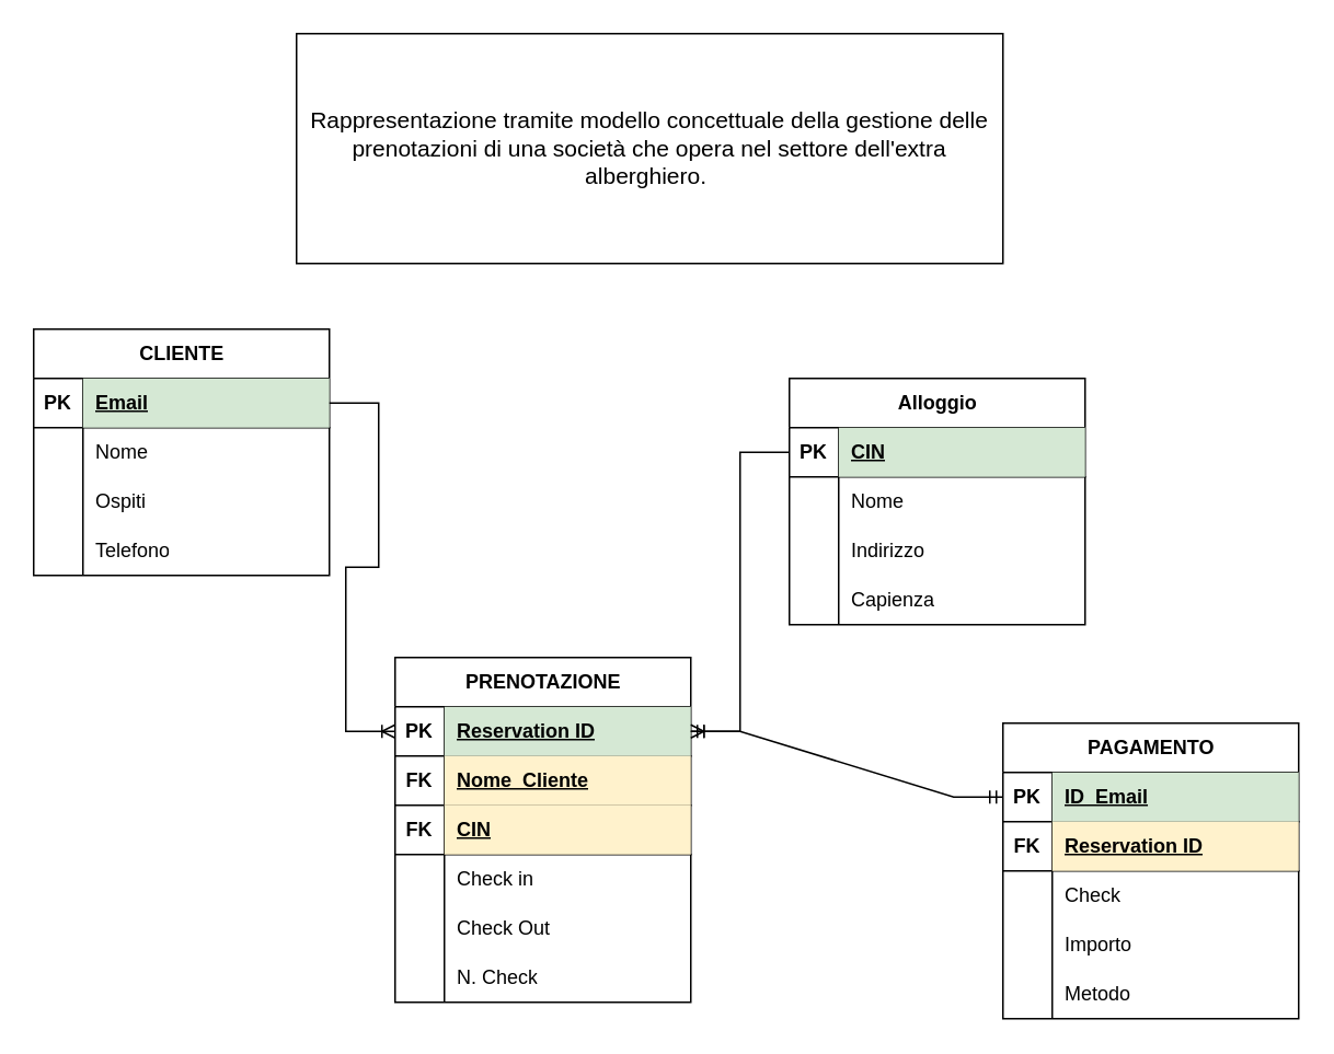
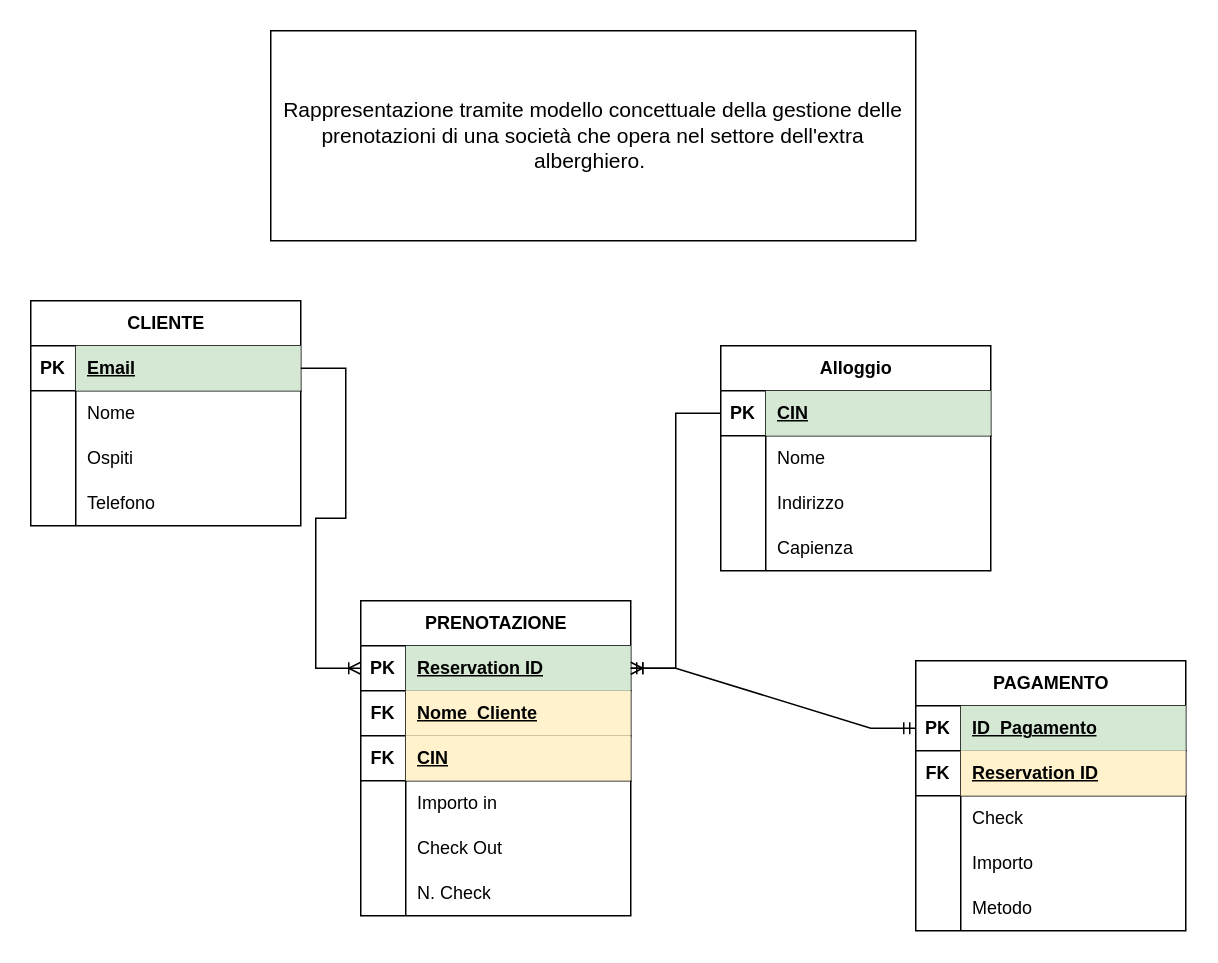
  <mxCell id="0" />
  <mxCell id="1" parent="0" />
  <mxCell id="2" value="Alloggio" style="shape=table;startSize=30;container=1;collapsible=1;childLayout=tableLayout;fixedRows=1;rowLines=0;fontStyle=1;align=center;resizeLast=1;html=1;" vertex="1" parent="1"><mxGeometry x="480" y="230" width="180" height="150" as="geometry" /></mxCell>
  <mxCell id="3" value="" style="shape=tableRow;horizontal=0;startSize=0;swimlaneHead=0;swimlaneBody=0;fillColor=none;collapsible=0;dropTarget=0;points=[[0,0.5],[1,0.5]];portConstraint=eastwest;top=0;left=0;right=0;bottom=1;" vertex="1" parent="2"><mxGeometry y="30" width="180" height="30" as="geometry" /></mxCell>
  <mxCell id="4" value="PK" style="shape=partialRectangle;connectable=0;fillColor=none;top=0;left=0;bottom=0;right=0;fontStyle=1;overflow=hidden;whiteSpace=wrap;html=1;" vertex="1" parent="3"><mxGeometry width="30" height="30" as="geometry"><mxRectangle width="30" height="30" as="alternateBounds" /></mxGeometry></mxCell>
  <mxCell id="5" value="CIN" style="shape=partialRectangle;connectable=0;fillColor=#d5e8d4;top=0;left=0;bottom=0;right=0;align=left;spacingLeft=6;fontStyle=5;overflow=hidden;whiteSpace=wrap;html=1;strokeColor=#82b366;" vertex="1" parent="3"><mxGeometry x="30" width="150" height="30" as="geometry"><mxRectangle width="150" height="30" as="alternateBounds" /></mxGeometry></mxCell>
  <mxCell id="6" value="" style="shape=tableRow;horizontal=0;startSize=0;swimlaneHead=0;swimlaneBody=0;fillColor=none;collapsible=0;dropTarget=0;points=[[0,0.5],[1,0.5]];portConstraint=eastwest;top=0;left=0;right=0;bottom=0;" vertex="1" parent="2"><mxGeometry y="60" width="180" height="30" as="geometry" /></mxCell>
  <mxCell id="7" value="" style="shape=partialRectangle;connectable=0;fillColor=none;top=0;left=0;bottom=0;right=0;editable=1;overflow=hidden;whiteSpace=wrap;html=1;" vertex="1" parent="6"><mxGeometry width="30" height="30" as="geometry"><mxRectangle width="30" height="30" as="alternateBounds" /></mxGeometry></mxCell>
  <mxCell id="8" value="Nome" style="shape=partialRectangle;connectable=0;fillColor=none;top=0;left=0;bottom=0;right=0;align=left;spacingLeft=6;overflow=hidden;whiteSpace=wrap;html=1;" vertex="1" parent="6"><mxGeometry x="30" width="150" height="30" as="geometry"><mxRectangle width="150" height="30" as="alternateBounds" /></mxGeometry></mxCell>
  <mxCell id="9" value="" style="shape=tableRow;horizontal=0;startSize=0;swimlaneHead=0;swimlaneBody=0;fillColor=none;collapsible=0;dropTarget=0;points=[[0,0.5],[1,0.5]];portConstraint=eastwest;top=0;left=0;right=0;bottom=0;" vertex="1" parent="2"><mxGeometry y="90" width="180" height="30" as="geometry" /></mxCell>
  <mxCell id="10" value="" style="shape=partialRectangle;connectable=0;fillColor=none;top=0;left=0;bottom=0;right=0;editable=1;overflow=hidden;whiteSpace=wrap;html=1;" vertex="1" parent="9"><mxGeometry width="30" height="30" as="geometry"><mxRectangle width="30" height="30" as="alternateBounds" /></mxGeometry></mxCell>
  <mxCell id="11" value="Indirizzo" style="shape=partialRectangle;connectable=0;fillColor=none;top=0;left=0;bottom=0;right=0;align=left;spacingLeft=6;overflow=hidden;whiteSpace=wrap;html=1;" vertex="1" parent="9"><mxGeometry x="30" width="150" height="30" as="geometry"><mxRectangle width="150" height="30" as="alternateBounds" /></mxGeometry></mxCell>
  <mxCell id="12" value="" style="shape=tableRow;horizontal=0;startSize=0;swimlaneHead=0;swimlaneBody=0;fillColor=none;collapsible=0;dropTarget=0;points=[[0,0.5],[1,0.5]];portConstraint=eastwest;top=0;left=0;right=0;bottom=0;" vertex="1" parent="2"><mxGeometry y="120" width="180" height="30" as="geometry" /></mxCell>
  <mxCell id="13" value="" style="shape=partialRectangle;connectable=0;fillColor=none;top=0;left=0;bottom=0;right=0;editable=1;overflow=hidden;whiteSpace=wrap;html=1;" vertex="1" parent="12"><mxGeometry width="30" height="30" as="geometry"><mxRectangle width="30" height="30" as="alternateBounds" /></mxGeometry></mxCell>
  <mxCell id="14" value="Capienza" style="shape=partialRectangle;connectable=0;fillColor=none;top=0;left=0;bottom=0;right=0;align=left;spacingLeft=6;overflow=hidden;whiteSpace=wrap;html=1;" vertex="1" parent="12"><mxGeometry x="30" width="150" height="30" as="geometry"><mxRectangle width="150" height="30" as="alternateBounds" /></mxGeometry></mxCell>
  <mxCell id="15" value="CLIENTE" style="shape=table;startSize=30;container=1;collapsible=1;childLayout=tableLayout;fixedRows=1;rowLines=0;fontStyle=1;align=center;resizeLast=1;html=1;" vertex="1" parent="1"><mxGeometry x="20" y="200" width="180" height="150" as="geometry" /></mxCell>
  <mxCell id="16" value="" style="shape=tableRow;horizontal=0;startSize=0;swimlaneHead=0;swimlaneBody=0;fillColor=none;collapsible=0;dropTarget=0;points=[[0,0.5],[1,0.5]];portConstraint=eastwest;top=0;left=0;right=0;bottom=1;" vertex="1" parent="15"><mxGeometry y="30" width="180" height="30" as="geometry" /></mxCell>
  <mxCell id="17" value="PK" style="shape=partialRectangle;connectable=0;fillColor=none;top=0;left=0;bottom=0;right=0;fontStyle=1;overflow=hidden;whiteSpace=wrap;html=1;" vertex="1" parent="16"><mxGeometry width="30" height="30" as="geometry"><mxRectangle width="30" height="30" as="alternateBounds" /></mxGeometry></mxCell>
  <mxCell id="18" value="Email" style="shape=partialRectangle;connectable=0;fillColor=#d5e8d4;top=0;left=0;bottom=0;right=0;align=left;spacingLeft=6;fontStyle=5;overflow=hidden;whiteSpace=wrap;html=1;strokeColor=#82b366;" vertex="1" parent="16"><mxGeometry x="30" width="150" height="30" as="geometry"><mxRectangle width="150" height="30" as="alternateBounds" /></mxGeometry></mxCell>
  <mxCell id="19" value="" style="shape=tableRow;horizontal=0;startSize=0;swimlaneHead=0;swimlaneBody=0;fillColor=none;collapsible=0;dropTarget=0;points=[[0,0.5],[1,0.5]];portConstraint=eastwest;top=0;left=0;right=0;bottom=0;" vertex="1" parent="15"><mxGeometry y="60" width="180" height="30" as="geometry" /></mxCell>
  <mxCell id="20" value="" style="shape=partialRectangle;connectable=0;fillColor=none;top=0;left=0;bottom=0;right=0;editable=1;overflow=hidden;whiteSpace=wrap;html=1;" vertex="1" parent="19"><mxGeometry width="30" height="30" as="geometry"><mxRectangle width="30" height="30" as="alternateBounds" /></mxGeometry></mxCell>
  <mxCell id="21" value="Nome" style="shape=partialRectangle;connectable=0;fillColor=none;top=0;left=0;bottom=0;right=0;align=left;spacingLeft=6;overflow=hidden;whiteSpace=wrap;html=1;" vertex="1" parent="19"><mxGeometry x="30" width="150" height="30" as="geometry"><mxRectangle width="150" height="30" as="alternateBounds" /></mxGeometry></mxCell>
  <mxCell id="22" value="" style="shape=tableRow;horizontal=0;startSize=0;swimlaneHead=0;swimlaneBody=0;fillColor=none;collapsible=0;dropTarget=0;points=[[0,0.5],[1,0.5]];portConstraint=eastwest;top=0;left=0;right=0;bottom=0;" vertex="1" parent="15"><mxGeometry y="90" width="180" height="30" as="geometry" /></mxCell>
  <mxCell id="23" value="" style="shape=partialRectangle;connectable=0;fillColor=none;top=0;left=0;bottom=0;right=0;editable=1;overflow=hidden;whiteSpace=wrap;html=1;" vertex="1" parent="22"><mxGeometry width="30" height="30" as="geometry"><mxRectangle width="30" height="30" as="alternateBounds" /></mxGeometry></mxCell>
  <mxCell id="24" value="Ospiti" style="shape=partialRectangle;connectable=0;fillColor=none;top=0;left=0;bottom=0;right=0;align=left;spacingLeft=6;overflow=hidden;whiteSpace=wrap;html=1;" vertex="1" parent="22"><mxGeometry x="30" width="150" height="30" as="geometry"><mxRectangle width="150" height="30" as="alternateBounds" /></mxGeometry></mxCell>
  <mxCell id="25" value="" style="shape=tableRow;horizontal=0;startSize=0;swimlaneHead=0;swimlaneBody=0;fillColor=none;collapsible=0;dropTarget=0;points=[[0,0.5],[1,0.5]];portConstraint=eastwest;top=0;left=0;right=0;bottom=0;" vertex="1" parent="15"><mxGeometry y="120" width="180" height="30" as="geometry" /></mxCell>
  <mxCell id="26" value="" style="shape=partialRectangle;connectable=0;fillColor=none;top=0;left=0;bottom=0;right=0;editable=1;overflow=hidden;whiteSpace=wrap;html=1;" vertex="1" parent="25"><mxGeometry width="30" height="30" as="geometry"><mxRectangle width="30" height="30" as="alternateBounds" /></mxGeometry></mxCell>
  <mxCell id="27" value="Telefono" style="shape=partialRectangle;connectable=0;fillColor=none;top=0;left=0;bottom=0;right=0;align=left;spacingLeft=6;overflow=hidden;whiteSpace=wrap;html=1;" vertex="1" parent="25"><mxGeometry x="30" width="150" height="30" as="geometry"><mxRectangle width="150" height="30" as="alternateBounds" /></mxGeometry></mxCell>
  <mxCell id="28" value="PAGAMENTO" style="shape=table;startSize=30;container=1;collapsible=1;childLayout=tableLayout;fixedRows=1;rowLines=0;fontStyle=1;align=center;resizeLast=1;html=1;" vertex="1" parent="1"><mxGeometry x="610" y="440" width="180" height="180" as="geometry" /></mxCell>
  <mxCell id="29" value="" style="shape=tableRow;horizontal=0;startSize=0;swimlaneHead=0;swimlaneBody=0;fillColor=none;collapsible=0;dropTarget=0;points=[[0,0.5],[1,0.5]];portConstraint=eastwest;top=0;left=0;right=0;bottom=1;" vertex="1" parent="28"><mxGeometry y="30" width="180" height="30" as="geometry" /></mxCell>
  <mxCell id="30" value="PK" style="shape=partialRectangle;connectable=0;fillColor=none;top=0;left=0;bottom=0;right=0;fontStyle=1;overflow=hidden;whiteSpace=wrap;html=1;" vertex="1" parent="29"><mxGeometry width="30" height="30" as="geometry"><mxRectangle width="30" height="30" as="alternateBounds" /></mxGeometry></mxCell>
- <mxCell id="31" value="ID_Email" style="shape=partialRectangle;connectable=0;fillColor=#d5e8d4;top=0;left=0;bottom=0;right=0;align=left;spacingLeft=6;fontStyle=5;overflow=hidden;whiteSpace=wrap;html=1;strokeColor=#82b366;" vertex="1" parent="29"><mxGeometry x="30" width="150" height="30" as="geometry"><mxRectangle width="150" height="30" as="alternateBounds" /></mxGeometry></mxCell>
+ <mxCell id="31" value="ID_Pagamento" style="shape=partialRectangle;connectable=0;fillColor=#d5e8d4;top=0;left=0;bottom=0;right=0;align=left;spacingLeft=6;fontStyle=5;overflow=hidden;whiteSpace=wrap;html=1;strokeColor=#82b366;" vertex="1" parent="29"><mxGeometry x="30" width="150" height="30" as="geometry"><mxRectangle width="150" height="30" as="alternateBounds" /></mxGeometry></mxCell>
  <mxCell id="32" style="shape=tableRow;horizontal=0;startSize=0;swimlaneHead=0;swimlaneBody=0;fillColor=none;collapsible=0;dropTarget=0;points=[[0,0.5],[1,0.5]];portConstraint=eastwest;top=0;left=0;right=0;bottom=1;" vertex="1" parent="28"><mxGeometry y="60" width="180" height="30" as="geometry" /></mxCell>
  <mxCell id="33" value="FK" style="shape=partialRectangle;connectable=0;fillColor=none;top=0;left=0;bottom=0;right=0;fontStyle=1;overflow=hidden;whiteSpace=wrap;html=1;" vertex="1" parent="32"><mxGeometry width="30" height="30" as="geometry"><mxRectangle width="30" height="30" as="alternateBounds" /></mxGeometry></mxCell>
  <mxCell id="34" value="Reservation ID" style="shape=partialRectangle;connectable=0;fillColor=#fff2cc;top=0;left=0;bottom=0;right=0;align=left;spacingLeft=6;fontStyle=5;overflow=hidden;whiteSpace=wrap;html=1;strokeColor=#d6b656;" vertex="1" parent="32"><mxGeometry x="30" width="150" height="30" as="geometry"><mxRectangle width="150" height="30" as="alternateBounds" /></mxGeometry></mxCell>
  <mxCell id="35" value="" style="shape=tableRow;horizontal=0;startSize=0;swimlaneHead=0;swimlaneBody=0;fillColor=none;collapsible=0;dropTarget=0;points=[[0,0.5],[1,0.5]];portConstraint=eastwest;top=0;left=0;right=0;bottom=0;" vertex="1" parent="28"><mxGeometry y="90" width="180" height="30" as="geometry" /></mxCell>
  <mxCell id="36" value="" style="shape=partialRectangle;connectable=0;fillColor=none;top=0;left=0;bottom=0;right=0;editable=1;overflow=hidden;whiteSpace=wrap;html=1;" vertex="1" parent="35"><mxGeometry width="30" height="30" as="geometry"><mxRectangle width="30" height="30" as="alternateBounds" /></mxGeometry></mxCell>
  <mxCell id="37" value="Check" style="shape=partialRectangle;connectable=0;fillColor=none;top=0;left=0;bottom=0;right=0;align=left;spacingLeft=6;overflow=hidden;whiteSpace=wrap;html=1;" vertex="1" parent="35"><mxGeometry x="30" width="150" height="30" as="geometry"><mxRectangle width="150" height="30" as="alternateBounds" /></mxGeometry></mxCell>
  <mxCell id="38" value="" style="shape=tableRow;horizontal=0;startSize=0;swimlaneHead=0;swimlaneBody=0;fillColor=none;collapsible=0;dropTarget=0;points=[[0,0.5],[1,0.5]];portConstraint=eastwest;top=0;left=0;right=0;bottom=0;" vertex="1" parent="28"><mxGeometry y="120" width="180" height="30" as="geometry" /></mxCell>
  <mxCell id="39" value="" style="shape=partialRectangle;connectable=0;fillColor=none;top=0;left=0;bottom=0;right=0;editable=1;overflow=hidden;whiteSpace=wrap;html=1;" vertex="1" parent="38"><mxGeometry width="30" height="30" as="geometry"><mxRectangle width="30" height="30" as="alternateBounds" /></mxGeometry></mxCell>
  <mxCell id="40" value="Importo" style="shape=partialRectangle;connectable=0;fillColor=none;top=0;left=0;bottom=0;right=0;align=left;spacingLeft=6;overflow=hidden;whiteSpace=wrap;html=1;" vertex="1" parent="38"><mxGeometry x="30" width="150" height="30" as="geometry"><mxRectangle width="150" height="30" as="alternateBounds" /></mxGeometry></mxCell>
  <mxCell id="41" value="" style="shape=tableRow;horizontal=0;startSize=0;swimlaneHead=0;swimlaneBody=0;fillColor=none;collapsible=0;dropTarget=0;points=[[0,0.5],[1,0.5]];portConstraint=eastwest;top=0;left=0;right=0;bottom=0;" vertex="1" parent="28"><mxGeometry y="150" width="180" height="30" as="geometry" /></mxCell>
  <mxCell id="42" value="" style="shape=partialRectangle;connectable=0;fillColor=none;top=0;left=0;bottom=0;right=0;editable=1;overflow=hidden;whiteSpace=wrap;html=1;" vertex="1" parent="41"><mxGeometry width="30" height="30" as="geometry"><mxRectangle width="30" height="30" as="alternateBounds" /></mxGeometry></mxCell>
  <mxCell id="43" value="Metodo" style="shape=partialRectangle;connectable=0;fillColor=none;top=0;left=0;bottom=0;right=0;align=left;spacingLeft=6;overflow=hidden;whiteSpace=wrap;html=1;" vertex="1" parent="41"><mxGeometry x="30" width="150" height="30" as="geometry"><mxRectangle width="150" height="30" as="alternateBounds" /></mxGeometry></mxCell>
  <mxCell id="44" value="PRENOTAZIONE" style="shape=table;startSize=30;container=1;collapsible=1;childLayout=tableLayout;fixedRows=1;rowLines=0;fontStyle=1;align=center;resizeLast=1;html=1;" vertex="1" parent="1"><mxGeometry x="240" y="400" width="180" height="210" as="geometry" /></mxCell>
  <mxCell id="45" value="" style="shape=tableRow;horizontal=0;startSize=0;swimlaneHead=0;swimlaneBody=0;fillColor=none;collapsible=0;dropTarget=0;points=[[0,0.5],[1,0.5]];portConstraint=eastwest;top=0;left=0;right=0;bottom=1;" vertex="1" parent="44"><mxGeometry y="30" width="180" height="30" as="geometry" /></mxCell>
  <mxCell id="46" value="PK" style="shape=partialRectangle;connectable=0;fillColor=none;top=0;left=0;bottom=0;right=0;fontStyle=1;overflow=hidden;whiteSpace=wrap;html=1;" vertex="1" parent="45"><mxGeometry width="30" height="30" as="geometry"><mxRectangle width="30" height="30" as="alternateBounds" /></mxGeometry></mxCell>
  <mxCell id="47" value="Reservation ID" style="shape=partialRectangle;connectable=0;fillColor=#d5e8d4;top=0;left=0;bottom=0;right=0;align=left;spacingLeft=6;fontStyle=5;overflow=hidden;whiteSpace=wrap;html=1;strokeColor=#82b366;" vertex="1" parent="45"><mxGeometry x="30" width="150" height="30" as="geometry"><mxRectangle width="150" height="30" as="alternateBounds" /></mxGeometry></mxCell>
  <mxCell id="48" style="shape=tableRow;horizontal=0;startSize=0;swimlaneHead=0;swimlaneBody=0;fillColor=none;collapsible=0;dropTarget=0;points=[[0,0.5],[1,0.5]];portConstraint=eastwest;top=0;left=0;right=0;bottom=1;" vertex="1" parent="44"><mxGeometry y="60" width="180" height="30" as="geometry" /></mxCell>
  <mxCell id="49" value="FK" style="shape=partialRectangle;connectable=0;fillColor=none;top=0;left=0;bottom=0;right=0;fontStyle=1;overflow=hidden;whiteSpace=wrap;html=1;" vertex="1" parent="48"><mxGeometry width="30" height="30" as="geometry"><mxRectangle width="30" height="30" as="alternateBounds" /></mxGeometry></mxCell>
  <mxCell id="50" value="Nome_Cliente" style="shape=partialRectangle;connectable=0;fillColor=#fff2cc;top=0;left=0;bottom=0;right=0;align=left;spacingLeft=6;fontStyle=5;overflow=hidden;whiteSpace=wrap;html=1;strokeColor=#d6b656;" vertex="1" parent="48"><mxGeometry x="30" width="150" height="30" as="geometry"><mxRectangle width="150" height="30" as="alternateBounds" /></mxGeometry></mxCell>
  <mxCell id="51" style="shape=tableRow;horizontal=0;startSize=0;swimlaneHead=0;swimlaneBody=0;fillColor=none;collapsible=0;dropTarget=0;points=[[0,0.5],[1,0.5]];portConstraint=eastwest;top=0;left=0;right=0;bottom=1;" vertex="1" parent="44"><mxGeometry y="90" width="180" height="30" as="geometry" /></mxCell>
  <mxCell id="52" value="FK" style="shape=partialRectangle;connectable=0;fillColor=none;top=0;left=0;bottom=0;right=0;fontStyle=1;overflow=hidden;whiteSpace=wrap;html=1;" vertex="1" parent="51"><mxGeometry width="30" height="30" as="geometry"><mxRectangle width="30" height="30" as="alternateBounds" /></mxGeometry></mxCell>
  <mxCell id="53" value="CIN" style="shape=partialRectangle;connectable=0;fillColor=#fff2cc;top=0;left=0;bottom=0;right=0;align=left;spacingLeft=6;fontStyle=5;overflow=hidden;whiteSpace=wrap;html=1;strokeColor=#d6b656;" vertex="1" parent="51"><mxGeometry x="30" width="150" height="30" as="geometry"><mxRectangle width="150" height="30" as="alternateBounds" /></mxGeometry></mxCell>
  <mxCell id="54" value="" style="shape=tableRow;horizontal=0;startSize=0;swimlaneHead=0;swimlaneBody=0;fillColor=none;collapsible=0;dropTarget=0;points=[[0,0.5],[1,0.5]];portConstraint=eastwest;top=0;left=0;right=0;bottom=0;" vertex="1" parent="44"><mxGeometry y="120" width="180" height="30" as="geometry" /></mxCell>
  <mxCell id="55" value="" style="shape=partialRectangle;connectable=0;fillColor=none;top=0;left=0;bottom=0;right=0;editable=1;overflow=hidden;whiteSpace=wrap;html=1;" vertex="1" parent="54"><mxGeometry width="30" height="30" as="geometry"><mxRectangle width="30" height="30" as="alternateBounds" /></mxGeometry></mxCell>
- <mxCell id="56" value="Check in" style="shape=partialRectangle;connectable=0;fillColor=none;top=0;left=0;bottom=0;right=0;align=left;spacingLeft=6;overflow=hidden;whiteSpace=wrap;html=1;" vertex="1" parent="54"><mxGeometry x="30" width="150" height="30" as="geometry"><mxRectangle width="150" height="30" as="alternateBounds" /></mxGeometry></mxCell>
+ <mxCell id="56" value="Importo in" style="shape=partialRectangle;connectable=0;fillColor=none;top=0;left=0;bottom=0;right=0;align=left;spacingLeft=6;overflow=hidden;whiteSpace=wrap;html=1;" vertex="1" parent="54"><mxGeometry x="30" width="150" height="30" as="geometry"><mxRectangle width="150" height="30" as="alternateBounds" /></mxGeometry></mxCell>
  <mxCell id="57" value="" style="shape=tableRow;horizontal=0;startSize=0;swimlaneHead=0;swimlaneBody=0;fillColor=none;collapsible=0;dropTarget=0;points=[[0,0.5],[1,0.5]];portConstraint=eastwest;top=0;left=0;right=0;bottom=0;" vertex="1" parent="44"><mxGeometry y="150" width="180" height="30" as="geometry" /></mxCell>
  <mxCell id="58" value="" style="shape=partialRectangle;connectable=0;fillColor=none;top=0;left=0;bottom=0;right=0;editable=1;overflow=hidden;whiteSpace=wrap;html=1;" vertex="1" parent="57"><mxGeometry width="30" height="30" as="geometry"><mxRectangle width="30" height="30" as="alternateBounds" /></mxGeometry></mxCell>
  <mxCell id="59" value="Check Out" style="shape=partialRectangle;connectable=0;fillColor=none;top=0;left=0;bottom=0;right=0;align=left;spacingLeft=6;overflow=hidden;whiteSpace=wrap;html=1;" vertex="1" parent="57"><mxGeometry x="30" width="150" height="30" as="geometry"><mxRectangle width="150" height="30" as="alternateBounds" /></mxGeometry></mxCell>
  <mxCell id="60" value="" style="shape=tableRow;horizontal=0;startSize=0;swimlaneHead=0;swimlaneBody=0;fillColor=none;collapsible=0;dropTarget=0;points=[[0,0.5],[1,0.5]];portConstraint=eastwest;top=0;left=0;right=0;bottom=0;" vertex="1" parent="44"><mxGeometry y="180" width="180" height="30" as="geometry" /></mxCell>
  <mxCell id="61" value="" style="shape=partialRectangle;connectable=0;fillColor=none;top=0;left=0;bottom=0;right=0;editable=1;overflow=hidden;whiteSpace=wrap;html=1;" vertex="1" parent="60"><mxGeometry width="30" height="30" as="geometry"><mxRectangle width="30" height="30" as="alternateBounds" /></mxGeometry></mxCell>
  <mxCell id="62" value="N. Check" style="shape=partialRectangle;connectable=0;fillColor=none;top=0;left=0;bottom=0;right=0;align=left;spacingLeft=6;overflow=hidden;whiteSpace=wrap;html=1;" vertex="1" parent="60"><mxGeometry x="30" width="150" height="30" as="geometry"><mxRectangle width="150" height="30" as="alternateBounds" /></mxGeometry></mxCell>
  <mxCell id="63" value="" style="edgeStyle=entityRelationEdgeStyle;fontSize=12;html=1;endArrow=ERoneToMany;rounded=0;exitX=1;exitY=0.5;exitDx=0;exitDy=0;entryX=0;entryY=0.5;entryDx=0;entryDy=0;" edge="1" parent="1" source="16" target="45"><mxGeometry width="100" height="100" relative="1" as="geometry"><mxPoint x="360" y="460" as="sourcePoint" /><mxPoint x="460" y="360" as="targetPoint" /></mxGeometry></mxCell>
  <mxCell id="64" value="" style="edgeStyle=entityRelationEdgeStyle;fontSize=12;html=1;endArrow=ERoneToMany;rounded=0;exitX=0;exitY=0.5;exitDx=0;exitDy=0;entryX=1;entryY=0.5;entryDx=0;entryDy=0;" edge="1" parent="1" source="3" target="45"><mxGeometry width="100" height="100" relative="1" as="geometry"><mxPoint x="440" y="820" as="sourcePoint" /><mxPoint x="500" y="620" as="targetPoint" /><Array as="points"><mxPoint x="390" y="575" /></Array></mxGeometry></mxCell>
  <mxCell id="65" value="" style="edgeStyle=entityRelationEdgeStyle;fontSize=12;html=1;endArrow=ERmandOne;startArrow=ERmandOne;rounded=0;exitX=0;exitY=0.5;exitDx=0;exitDy=0;" edge="1" parent="1" source="29" target="45"><mxGeometry width="100" height="100" relative="1" as="geometry"><mxPoint x="100" y="865" as="sourcePoint" /><mxPoint x="380" y="580" as="targetPoint" /></mxGeometry></mxCell>
  <mxCell id="66" value="Rappresentazione tramite modello concettuale della gestione delle prenotazioni di una società che opera nel settore dell'extra alberghiero.&amp;nbsp;" style="rounded=0;whiteSpace=wrap;html=1;fontSize=14;" vertex="1" parent="1"><mxGeometry x="180" y="20" width="430" height="140" as="geometry" /></mxCell>
